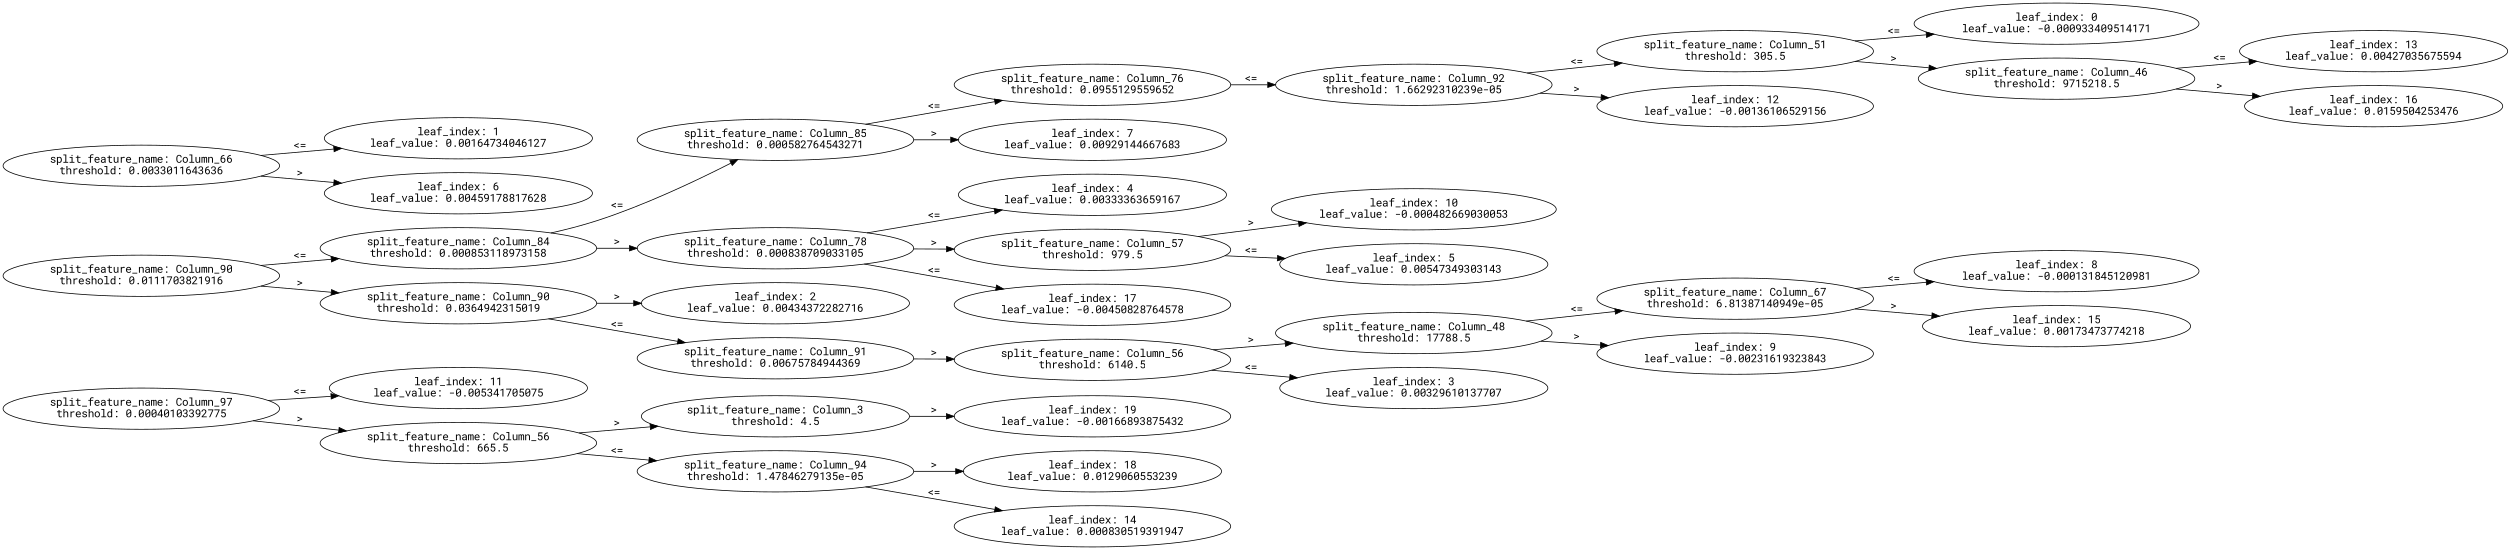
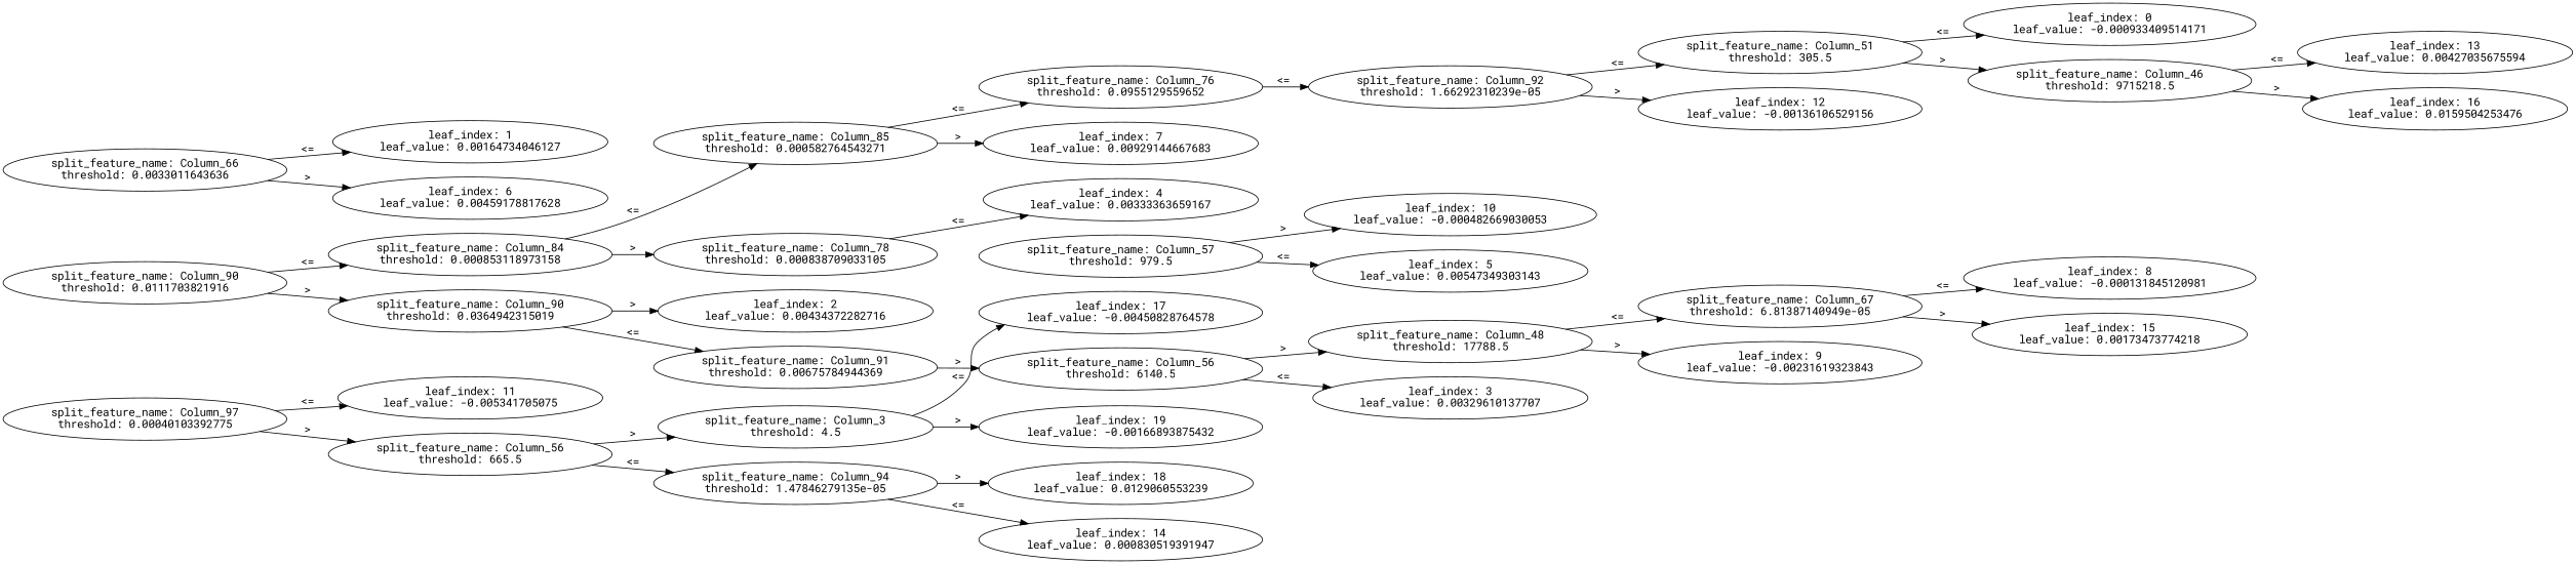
  digraph {
    fontname="Roboto Mono"
    rankdir=LR
    node [fontname="Roboto Mono"]
    edge [fontname="Roboto Mono"]
    n1 [label="split_feature_name: Column_90\nthreshold: 0.0111703821916"]
    n2 [label="split_feature_name: Column_84\nthreshold: 0.000853118973158"]
    n3 [label="split_feature_name: Column_90\nthreshold: 0.0364942315019"]
    n4 [label="split_feature_name: Column_85\nthreshold: 0.000582764543271"]
    n5 [label="split_feature_name: Column_78\nthreshold: 0.000838709033105"]
    n6 [label="split_feature_name: Column_91\nthreshold: 0.00675784944369"]
    n7 [label="leaf_index: 2\nleaf_value: 0.00434372282716"]
    n8 [label="split_feature_name: Column_76\nthreshold: 0.0955129559652"]
    n9 [label="leaf_index: 7\nleaf_value: 0.00929144667683"]
    n10 [label="leaf_index: 4\nleaf_value: 0.00333363659167"]
    n11 [label="split_feature_name: Column_57\nthreshold: 979.5"]
    n12 [label="split_feature_name: Column_92\nthreshold: 1.66292310239e-05"]
    n13 [label="split_feature_name: Column_51\nthreshold: 305.5"]
    n14 [label="leaf_index: 12\nleaf_value: -0.00136106529156"]
    n15 [label="split_feature_name: Column_97\nthreshold: 0.00040103392775"]
    n16 [label="leaf_index: 11\nleaf_value: -0.005341705075"]
    n17 [label="split_feature_name: Column_56\nthreshold: 665.5"]
    n18 [label="leaf_index: 0\nleaf_value: -0.000933409514171"]
    n19 [label="split_feature_name: Column_46\nthreshold: 9715218.5"]
    n20 [label="leaf_index: 13\nleaf_value: 0.00427035675594"]
    n21 [label="leaf_index: 16\nleaf_value: 0.0159504253476"]
    n22 [label="split_feature_name: Column_94\nthreshold: 1.47846279135e-05"]
    n23 [label="split_feature_name: Column_3\nthreshold: 4.5"]
    n24 [label="leaf_index: 14\nleaf_value: 0.000830519391947"]
    n25 [label="leaf_index: 18\nleaf_value: 0.0129060553239"]
    n26 [label="leaf_index: 17\nleaf_value: -0.00450828764578"]
    n27 [label="leaf_index: 19\nleaf_value: -0.00166893875432"]
    n28 [label="leaf_index: 5\nleaf_value: 0.00547349303143"]
    n29 [label="leaf_index: 10\nleaf_value: -0.000482669030053"]
    n30 [label="split_feature_name: Column_56\nthreshold: 6140.5"]
    n31 [label="split_feature_name: Column_66\nthreshold: 0.0033011643636"]
    n32 [label="leaf_index: 1\nleaf_value: 0.00164734046127"]
    n33 [label="leaf_index: 6\nleaf_value: 0.00459178817628"]
    n34 [label="leaf_index: 3\nleaf_value: 0.00329610137707"]
    n35 [label="split_feature_name: Column_48\nthreshold: 17788.5"]
    n36 [label="split_feature_name: Column_67\nthreshold: 6.81387140949e-05"]
    n37 [label="leaf_index: 9\nleaf_value: -0.00231619323843"]
    n38 [label="leaf_index: 8\nleaf_value: -0.000131845120981"]
    n39 [label="leaf_index: 15\nleaf_value: 0.00173473774218"]
    n1 -> n2 [label="<="]
    n1 -> n3 [label=">"]
    n2 -> n4 [label="<="]
    n2 -> n5 [label=">"]
    n3 -> n6 [label="<="]
    n3 -> n7 [label=">"]
    n4 -> n8 [label="<="]
    n4 -> n9 [label=">"]
    n5 -> n10 [label="<="]
-   n5 -> n11 [label=">"]
    n6 -> n30 [label=">"]
    n8 -> n12 [label="<="]
    n11 -> n28 [label="<="]
    n11 -> n29 [label=">"]
    n12 -> n13 [label="<="]
    n12 -> n14 [label=">"]
    n13 -> n18 [label="<="]
    n13 -> n19 [label=">"]
    n15 -> n16 [label="<="]
    n15 -> n17 [label=">"]
    n17 -> n22 [label="<="]
    n17 -> n23 [label=">"]
    n19 -> n20 [label="<="]
    n19 -> n21 [label=">"]
    n22 -> n24 [label="<="]
    n22 -> n25 [label=">"]
-   n5 -> n26 [label="<="]
+   n23 -> n26 [label="<="]
    n23 -> n27 [label=">"]
    n30 -> n34 [label="<="]
    n30 -> n35 [label=">"]
    n31 -> n32 [label="<="]
    n31 -> n33 [label=">"]
    n35 -> n36 [label="<="]
    n35 -> n37 [label=">"]
    n36 -> n38 [label="<="]
    n36 -> n39 [label=">"]
  }
